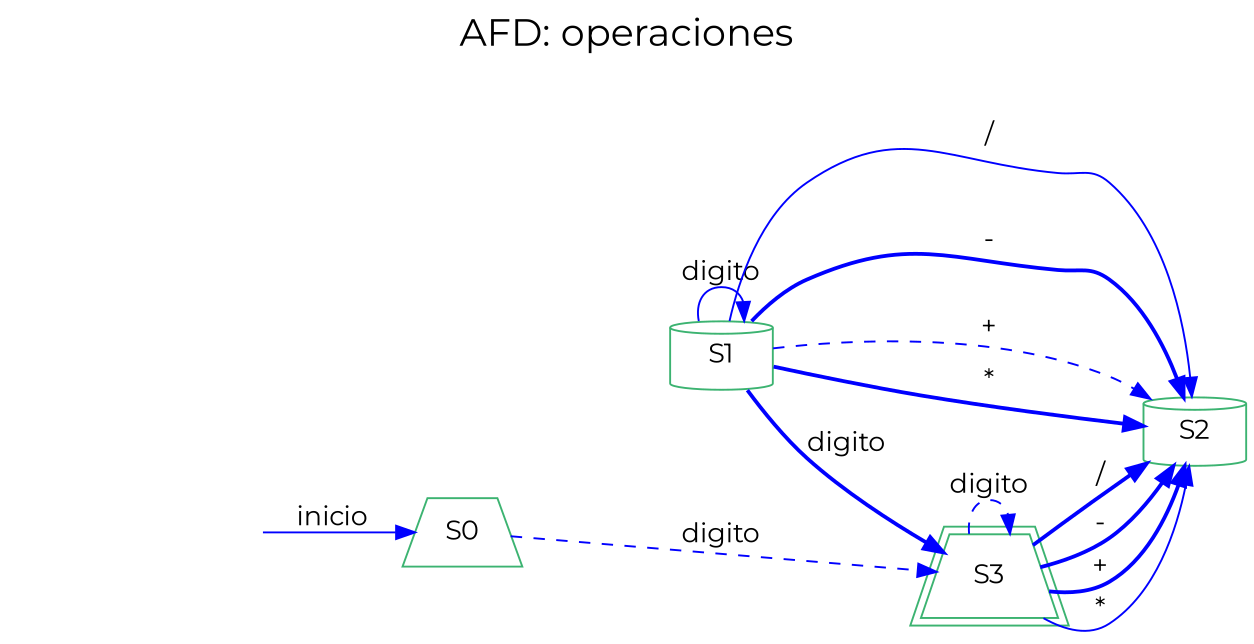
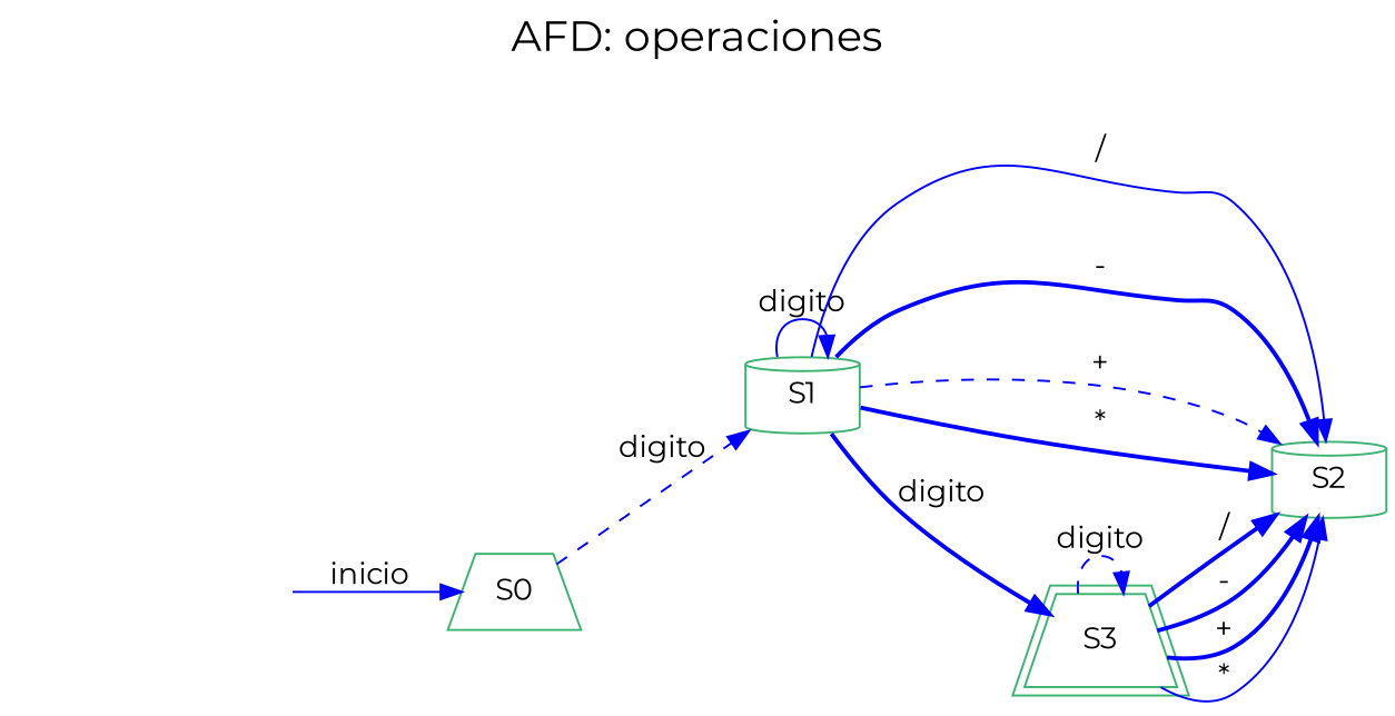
  digraph {
    fontname=Montserrat
    fontsize=20
    label="AFD: operaciones"
    labelloc=t
    rankdir=LR
    node [color=mediumseagreen fontname=Montserrat shape=trapezium]
    edge [color=blue fontname=Montserrat style=bold]
    n1 [label=S0]
    n2 [label=S1 shape=cylinder]
    n3 [label=S2 shape=cylinder]
    n4 [label=S3 peripheries=2]
    secret_node [style=invis shape=""]
-   n1 -> n4 [label=digito style=dashed]
+   n1 -> n2 [label=digito style=dashed]
    n2 -> n2 [label=digito style=solid]
    n2 -> n3 [label="\/" style=solid]
    n2 -> n3 [label="\-"]
    n2 -> n3 [label="\+" style=dashed]
    n2 -> n3 [label="\*"]
    n2 -> n4 [label=digito]
    n4 -> n3 [label="\/"]
    n4 -> n3 [label="\-"]
    n4 -> n3 [label="\+"]
    n4 -> n3 [label="\*" style=solid]
    n4 -> n4 [label=digito style=dashed]
    secret_node -> n1 [label=inicio style=solid]
  }
